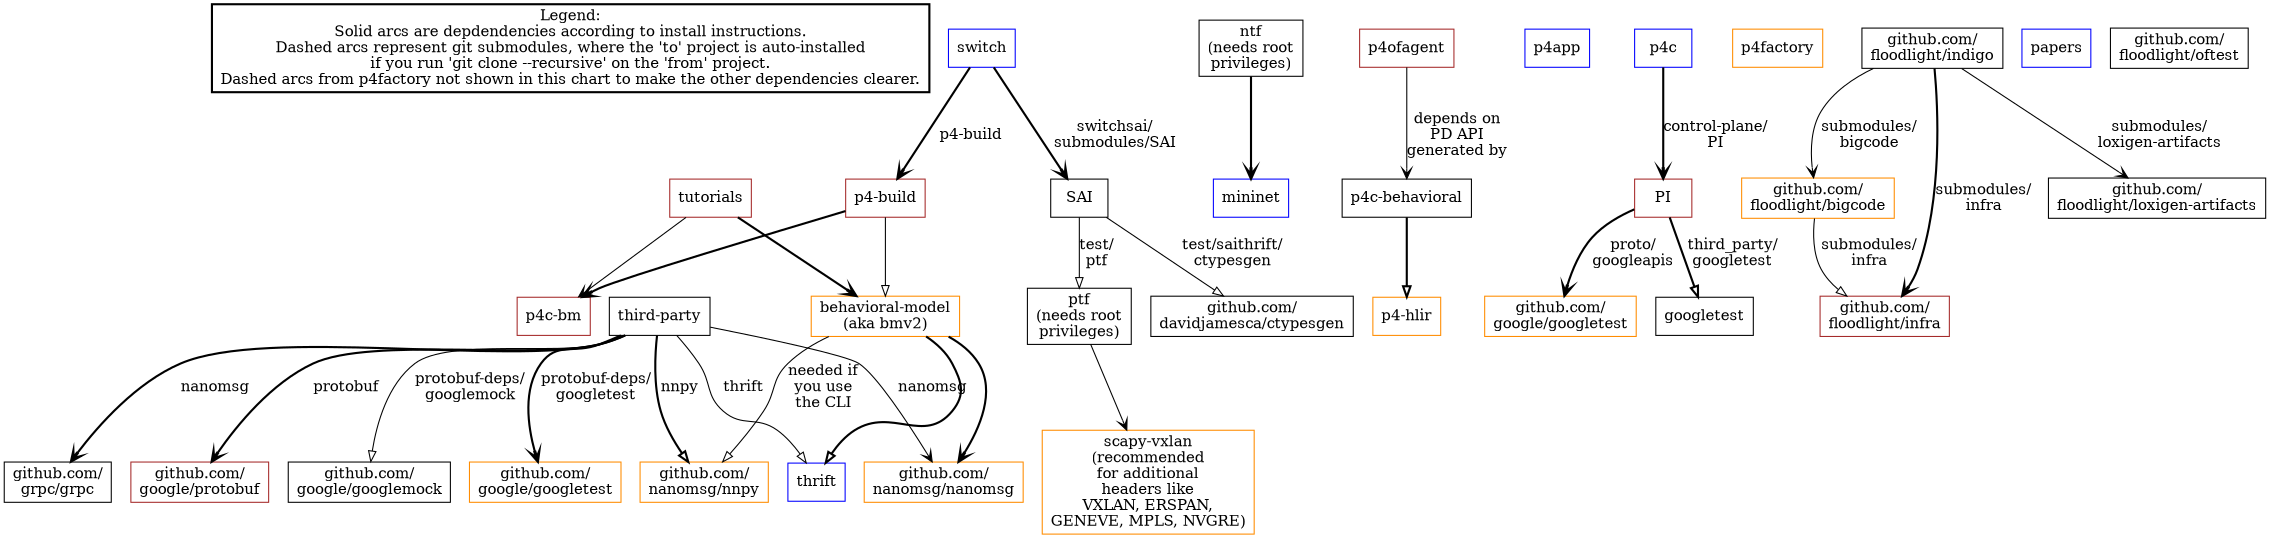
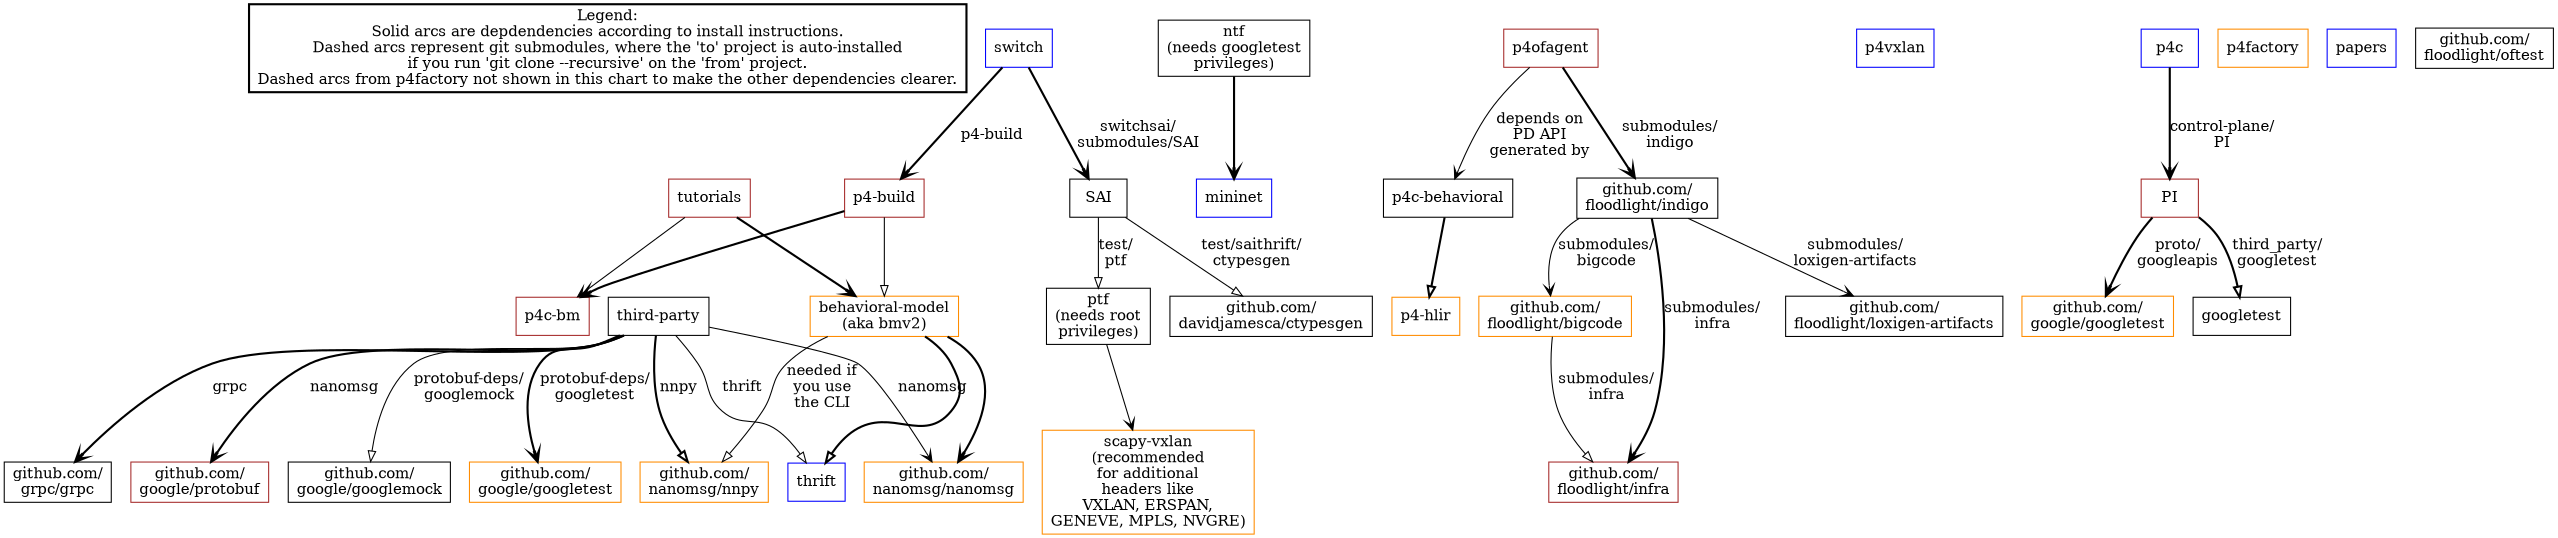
  digraph {
    node [color=black shape=box]
    edge [arrowhead=vee style=bold]
    n1 [label="Legend:\nSolid arcs are depdendencies according to install instructions.\nDashed arcs represent git submodules, where the 'to' project is auto-installed\nif you run 'git clone --recursive' on the 'from' project.\nDashed arcs from p4factory not shown in this chart to make the other dependencies clearer." style=bold]
    n2 [color=darkorange label="behavioral-model\n(aka bmv2)"]
    n3 [color=blue label=thrift]
    n4 [color=darkorange label="github.com/\nnanomsg/nanomsg"]
    n5 [color=darkorange label="github.com/\nnanomsg/nnpy"]
    n6 [color=blue label=mininet]
-   n7 [label="ntf\n(needs root\nprivileges)"]
+   n7 [label="ntf\n(needs googletest\nprivileges)"]
    n8 [color=brown label="p4-build"]
    n9 [color=brown label="p4c-bm"]
    n10 [color=darkorange label="p4-hlir"]
-   n11 [color=blue label=p4app]
+   n11 [color=blue label=p4vxlan]
    n12 [color=blue label=p4c]
    n13 [color=brown label=PI]
    n14 [color=darkorange label="github.com/\ngoogle/googletest"]
    googletest
    n16 [label="p4c-behavioral"]
    n17 [color=darkorange label=p4factory]
    n18 [color=brown label=p4ofagent]
    n19 [label="github.com/\nfloodlight/indigo"]
    n20 [color=darkorange label="github.com/\nfloodlight/bigcode"]
    n21 [color=brown label="github.com/\nfloodlight/infra"]
    n22 [label="github.com/\nfloodlight/loxigen-artifacts"]
    n23 [color=blue label=papers]
    n24 [label="ptf\n(needs root\nprivileges)"]
    n25 [color=darkorange label="scapy-vxlan\n(recommended\nfor additional\nheaders like\nVXLAN, ERSPAN,\nGENEVE, MPLS, NVGRE)"]
    n26 [label=SAI]
    n27 [label="github.com/\ndavidjamesca/ctypesgen"]
    n28 [color=blue label=switch]
    n29 [label="third-party"]
    n30 [label="github.com/\ngrpc/grpc"]
    n31 [color=brown label="github.com/\ngoogle/protobuf"]
    n32 [label="github.com/\ngoogle/googlemock"]
    n33 [color=darkorange label="github.com/\ngoogle/googletest"]
    n34 [color=brown label=tutorials]
    n35 [label="github.com/\nfloodlight/oftest"]
    n2 -> n3 [arrowhead=onormal]
    n2 -> n4
    n2 -> n5 [arrowhead=onormal label="needed if\nyou use\nthe CLI" style=solid]
    n7 -> n6
    n8 -> n2 [arrowhead=onormal style=solid]
    n8 -> n9
    n12 -> n13 [label="control-plane/\nPI"]
    n13 -> n14 [label="proto/\ngoogleapis"]
    n13 -> googletest [arrowhead=onormal label="third_party/\ngoogletest"]
    n16 -> n10 [arrowhead=onormal]
    n18 -> n16 [label="depends on\nPD API\ngenerated by" style=solid]
+   n18 -> n19 [label="submodules/\nindigo"]
    n19 -> n20 [label="submodules/\nbigcode" style=solid]
    n19 -> n21 [label="submodules/\ninfra"]
    n19 -> n22 [label="submodules/\nloxigen-artifacts" style=solid]
    n20 -> n21 [arrowhead=onormal label="submodules/\ninfra" style=solid]
    n24 -> n25 [style=solid]
    n26 -> n24 [arrowhead=onormal label="test/\nptf" style=solid]
    n26 -> n27 [arrowhead=onormal label="test/saithrift/\nctypesgen" style=solid]
    n28 -> n8 [label="p4-build"]
    n28 -> n26 [label="switchsai/\nsubmodules/SAI"]
    n29 -> n3 [arrowhead=onormal label=thrift style=solid]
    n29 -> n4 [label=nanomsg style=solid]
    n29 -> n5 [arrowhead=onormal label=nnpy]
-   n29 -> n30 [label=nanomsg]
-   n29 -> n31 [label=protobuf]
+   n29 -> n30 [label=grpc]
+   n29 -> n31 [label=nanomsg]
    n29 -> n32 [arrowhead=onormal label="protobuf-deps/\ngooglemock" style=solid]
    n29 -> n33 [label="protobuf-deps/\ngoogletest"]
    n34 -> n2
    n34 -> n9 [style=solid]
  }
